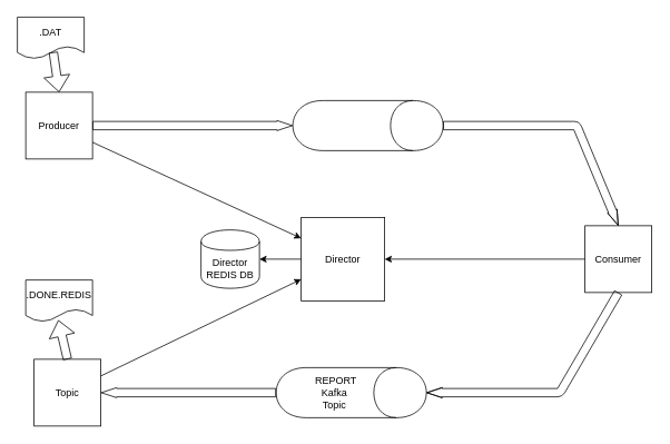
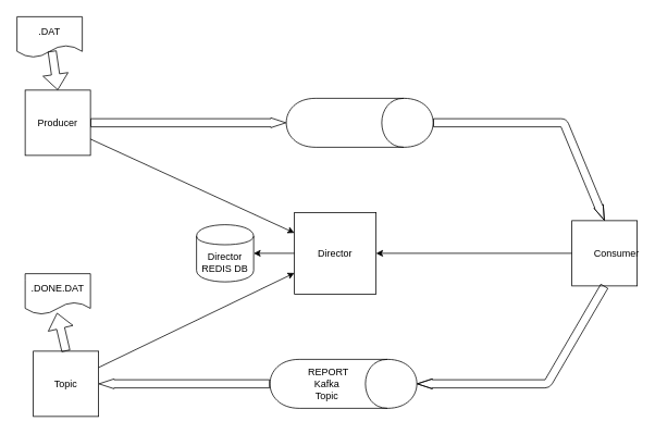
  <mxCell id="0" />
  <mxCell id="1" parent="0" />
  <mxCell id="2" value="" style="group" vertex="1" connectable="0" parent="1"><mxGeometry x="350" y="120" width="180" height="60" as="geometry" /></mxCell>
  <mxCell id="3" value="" style="shape=cylinder;whiteSpace=wrap;html=1;boundedLbl=1;backgroundOutline=1;direction=south;" vertex="1" parent="2"><mxGeometry width="180" height="60" as="geometry" /></mxCell>
  <mxCell id="4" value="" style="group" vertex="1" connectable="0" parent="1"><mxGeometry x="240" y="260" width="220" height="100" as="geometry" /></mxCell>
  <mxCell id="5" value="Director&lt;br&gt;REDIS DB&lt;br&gt;" style="shape=cylinder;whiteSpace=wrap;html=1;boundedLbl=1;backgroundOutline=1;" vertex="1" parent="4"><mxGeometry y="15" width="70" height="70" as="geometry" /></mxCell>
  <mxCell id="6" value="" style="group" vertex="1" connectable="0" parent="4"><mxGeometry x="120" width="100" height="100" as="geometry" /></mxCell>
  <mxCell id="7" value="" style="whiteSpace=wrap;html=1;aspect=fixed;" vertex="1" parent="6"><mxGeometry width="100" height="100" as="geometry" /></mxCell>
  <mxCell id="8" value="Director" style="text;html=1;strokeColor=none;fillColor=none;align=center;verticalAlign=middle;whiteSpace=wrap;rounded=0;" vertex="1" parent="6"><mxGeometry x="30" y="40" width="40" height="20" as="geometry" /></mxCell>
  <mxCell id="9" value="" style="endArrow=classic;html=1;entryX=1;entryY=0.5;entryDx=0;entryDy=0;" edge="1" parent="4" source="7" target="5"><mxGeometry width="50" height="50" relative="1" as="geometry"><mxPoint x="-210" y="170" as="sourcePoint" /><mxPoint x="-160" y="120" as="targetPoint" /></mxGeometry></mxCell>
  <mxCell id="10" value="" style="group" vertex="1" connectable="0" parent="1"><mxGeometry x="700" y="270" width="80" height="80" as="geometry" /></mxCell>
  <mxCell id="11" value="" style="whiteSpace=wrap;html=1;aspect=fixed;" vertex="1" parent="10"><mxGeometry width="80" height="80" as="geometry" /></mxCell>
- <mxCell id="12" value="Consumer" style="text;html=1;strokeColor=none;fillColor=none;align=center;verticalAlign=middle;whiteSpace=wrap;rounded=0;" vertex="1" parent="10"><mxGeometry x="20" y="30" width="40" height="20" as="geometry" /></mxCell>
+ <mxCell id="12" value="Consumer" style="text;html=1;strokeColor=none;fillColor=none;align=center;verticalAlign=middle;whiteSpace=wrap;rounded=0;" vertex="1" parent="10"><mxGeometry x="35" y="30" width="40" height="20" as="geometry" /></mxCell>
  <mxCell id="13" value="" style="group" vertex="1" connectable="0" parent="1"><mxGeometry x="330" y="440" width="180" height="60" as="geometry" /></mxCell>
  <mxCell id="14" value="" style="shape=cylinder;whiteSpace=wrap;html=1;boundedLbl=1;backgroundOutline=1;direction=south;" vertex="1" parent="13"><mxGeometry width="180" height="60" as="geometry" /></mxCell>
  <mxCell id="15" value="&amp;nbsp;REPORT Kafka&lt;br&gt;Topic&lt;br&gt;" style="text;html=1;strokeColor=none;fillColor=none;align=center;verticalAlign=middle;whiteSpace=wrap;rounded=0;" vertex="1" parent="13"><mxGeometry x="50" y="20" width="40" height="20" as="geometry" /></mxCell>
  <mxCell id="16" value="" style="group" vertex="1" connectable="0" parent="1"><mxGeometry x="30" y="110" width="80" height="80" as="geometry" /></mxCell>
  <mxCell id="17" value="" style="group" vertex="1" connectable="0" parent="16"><mxGeometry width="80" height="80" as="geometry" /></mxCell>
  <mxCell id="18" value="" style="whiteSpace=wrap;html=1;aspect=fixed;" vertex="1" parent="17"><mxGeometry width="80" height="80" as="geometry" /></mxCell>
  <mxCell id="19" value="Producer" style="text;html=1;strokeColor=none;fillColor=none;align=center;verticalAlign=middle;whiteSpace=wrap;rounded=0;" vertex="1" parent="17"><mxGeometry x="20" y="30" width="40" height="20" as="geometry" /></mxCell>
  <mxCell id="20" value="" style="group" vertex="1" connectable="0" parent="1"><mxGeometry x="40" y="420" width="80" height="80" as="geometry" /></mxCell>
  <mxCell id="21" value="" style="group" vertex="1" connectable="0" parent="20"><mxGeometry y="10" width="80" height="80" as="geometry" /></mxCell>
  <mxCell id="22" value="" style="whiteSpace=wrap;html=1;aspect=fixed;" vertex="1" parent="21"><mxGeometry width="80" height="80" as="geometry" /></mxCell>
  <mxCell id="23" value="Topic" style="text;html=1;strokeColor=none;fillColor=none;align=center;verticalAlign=middle;whiteSpace=wrap;rounded=0;" vertex="1" parent="21"><mxGeometry x="20" y="30" width="40" height="20" as="geometry" /></mxCell>
  <mxCell id="24" value="" style="shape=flexArrow;endArrow=classic;html=1;endWidth=1;endSize=5.79;entryX=0.5;entryY=1;entryDx=0;entryDy=0;exitX=1;exitY=0.5;exitDx=0;exitDy=0;" edge="1" parent="1" source="18" target="3"><mxGeometry width="50" height="50" relative="1" as="geometry"><mxPoint x="150" y="170" as="sourcePoint" /><mxPoint x="220" y="160" as="targetPoint" /></mxGeometry></mxCell>
  <mxCell id="25" value="" style="shape=flexArrow;endArrow=classic;html=1;endWidth=1;endSize=5.79;entryX=0.5;entryY=0;entryDx=0;entryDy=0;exitX=1;exitY=0.5;exitDx=0;exitDy=0;" edge="1" parent="1" target="11"><mxGeometry width="50" height="50" relative="1" as="geometry"><mxPoint x="530" y="150" as="sourcePoint" /><mxPoint x="770" y="150" as="targetPoint" /><Array as="points"><mxPoint x="690" y="150" /></Array></mxGeometry></mxCell>
  <mxCell id="26" value="" style="shape=flexArrow;endArrow=classic;html=1;endWidth=1;endSize=5.79;entryX=0.5;entryY=0;entryDx=0;entryDy=0;exitX=0.5;exitY=1;exitDx=0;exitDy=0;" edge="1" parent="1" source="11" target="14"><mxGeometry width="50" height="50" relative="1" as="geometry"><mxPoint x="120" y="160" as="sourcePoint" /><mxPoint x="360" y="160" as="targetPoint" /><Array as="points"><mxPoint x="670" y="470" /></Array></mxGeometry></mxCell>
  <mxCell id="27" value="" style="shape=flexArrow;endArrow=classic;html=1;endWidth=1;endSize=5.79;entryX=1;entryY=0.5;entryDx=0;entryDy=0;exitX=0.5;exitY=1;exitDx=0;exitDy=0;" edge="1" parent="1" source="14" target="22"><mxGeometry width="50" height="50" relative="1" as="geometry"><mxPoint x="90" y="420" as="sourcePoint" /><mxPoint x="330" y="420" as="targetPoint" /></mxGeometry></mxCell>
  <mxCell id="28" value=".DAT" style="shape=document;whiteSpace=wrap;html=1;boundedLbl=1;" vertex="1" parent="1"><mxGeometry x="20" y="20" width="80" height="50" as="geometry" /></mxCell>
- <mxCell id="29" value=".DONE.REDIS" style="shape=document;whiteSpace=wrap;html=1;boundedLbl=1;" vertex="1" parent="1"><mxGeometry x="30" y="335" width="80" height="50" as="geometry" /></mxCell>
+ <mxCell id="29" value=".DONE.DAT" style="shape=document;whiteSpace=wrap;html=1;boundedLbl=1;" vertex="1" parent="1"><mxGeometry x="30" y="335" width="80" height="50" as="geometry" /></mxCell>
  <mxCell id="30" value="" style="shape=flexArrow;endArrow=classic;html=1;exitX=0.538;exitY=0.84;exitDx=0;exitDy=0;exitPerimeter=0;entryX=0.5;entryY=0;entryDx=0;entryDy=0;" edge="1" parent="1" source="28" target="18"><mxGeometry width="50" height="50" relative="1" as="geometry"><mxPoint x="210" y="45" as="sourcePoint" /><mxPoint x="240" y="15" as="targetPoint" /></mxGeometry></mxCell>
  <mxCell id="31" value="" style="shape=flexArrow;endArrow=classic;html=1;exitX=0.5;exitY=0;exitDx=0;exitDy=0;entryX=0.488;entryY=0.96;entryDx=0;entryDy=0;entryPerimeter=0;" edge="1" parent="1" source="22" target="29"><mxGeometry width="50" height="50" relative="1" as="geometry"><mxPoint x="73" y="72" as="sourcePoint" /><mxPoint x="80" y="120" as="targetPoint" /></mxGeometry></mxCell>
  <mxCell id="32" value="" style="endArrow=classic;html=1;entryX=0;entryY=0.25;entryDx=0;entryDy=0;exitX=1;exitY=0.75;exitDx=0;exitDy=0;" edge="1" parent="1" source="18" target="7"><mxGeometry width="50" height="50" relative="1" as="geometry"><mxPoint x="20" y="580" as="sourcePoint" /><mxPoint x="70" y="530" as="targetPoint" /></mxGeometry></mxCell>
  <mxCell id="33" value="" style="endArrow=classic;html=1;entryX=1;entryY=0.5;entryDx=0;entryDy=0;exitX=0;exitY=0.5;exitDx=0;exitDy=0;" edge="1" parent="1" source="11" target="7"><mxGeometry width="50" height="50" relative="1" as="geometry"><mxPoint x="420" y="190" as="sourcePoint" /><mxPoint x="670" y="305" as="targetPoint" /></mxGeometry></mxCell>
  <mxCell id="34" value="" style="endArrow=classic;html=1;exitX=1;exitY=0.25;exitDx=0;exitDy=0;" edge="1" parent="1" source="22" target="7"><mxGeometry width="50" height="50" relative="1" as="geometry"><mxPoint x="710" y="320" as="sourcePoint" /><mxPoint x="470" y="320" as="targetPoint" /></mxGeometry></mxCell>
